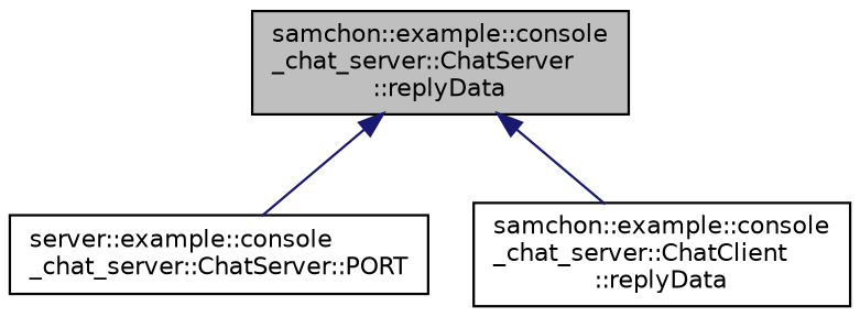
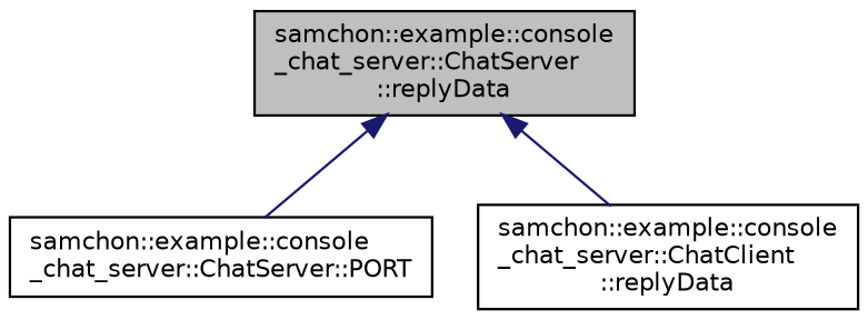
  digraph {
    rankdir=TB
    node [color=black fillcolor=white fontname=Helvetica fontsize=10 shape=record style=filled]
    edge [color=midnightblue dir=back fontname=Helvetica fontsize=10 labelfontname=Helvetica labelfontsize=10 style=solid]
    n1 [fillcolor=grey75 fontcolor=black height=0.2 label="samchon::example::console\l_chat_server::ChatServer\l::replyData" width=0.4]
-   n2 [height=0.2 label="server::example::console\l_chat_server::ChatServer::PORT" width=0.4]
+   n2 [height=0.2 label="samchon::example::console\l_chat_server::ChatServer::PORT" width=0.4]
    n3 [height=0.2 label="samchon::example::console\l_chat_server::ChatClient\l::replyData" width=0.4]
    n1 -> n2
    n1 -> n3
  }
